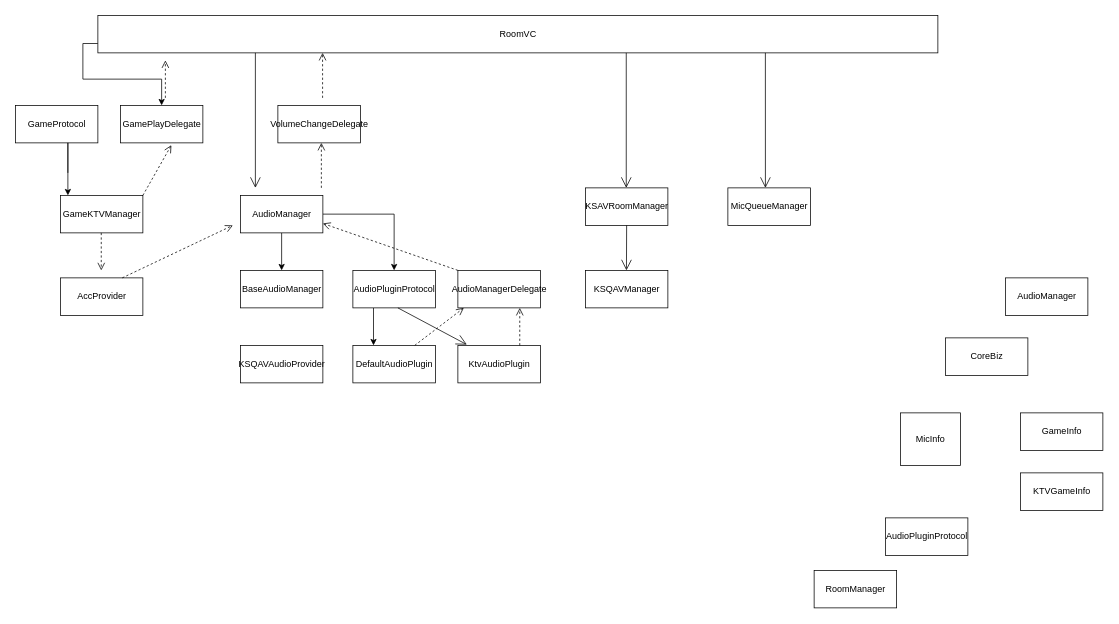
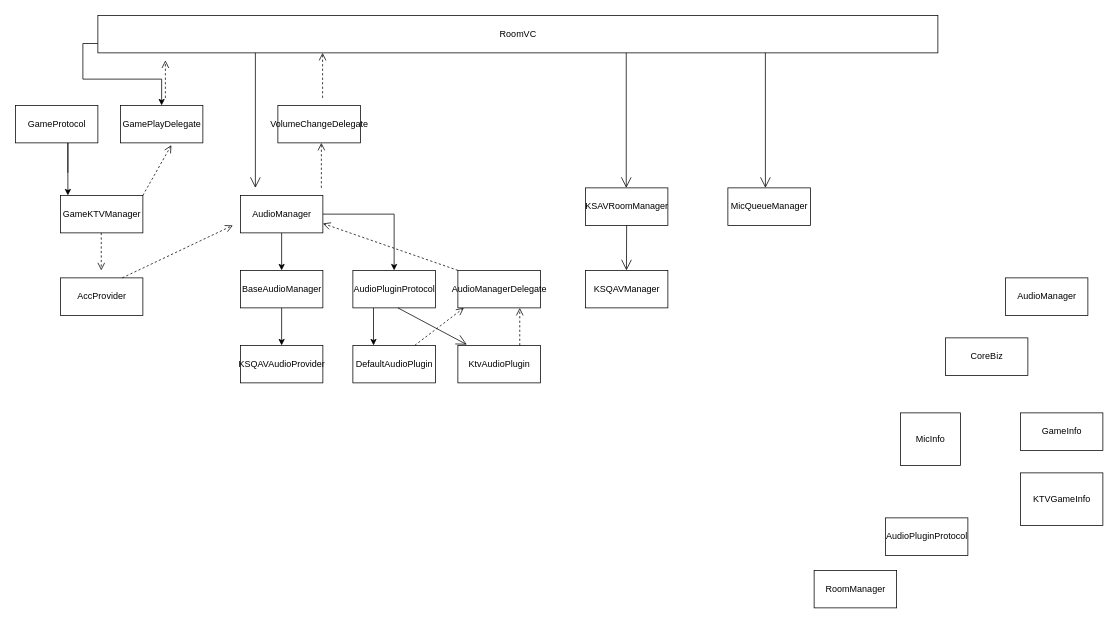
  <mxCell id="0" />
  <mxCell id="1" parent="0" />
  <mxCell id="2" value="RoomManager" style="html=1;" vertex="1" parent="1"><mxGeometry x="1085" y="760" width="110" height="50" as="geometry" /></mxCell>
  <mxCell id="3" value="MicQueueManager" style="html=1;" vertex="1" parent="1"><mxGeometry x="970" y="250" width="110" height="50" as="geometry" /></mxCell>
  <mxCell id="4" value="AudioManager" style="html=1;" vertex="1" parent="1"><mxGeometry x="1340" y="370" width="110" height="50" as="geometry" /></mxCell>
  <mxCell id="5" value="CoreBiz" style="html=1;" vertex="1" parent="1"><mxGeometry x="1260" y="450" width="110" height="50" as="geometry" /></mxCell>
  <mxCell id="6" value="MicInfo" style="html=1;" vertex="1" parent="1"><mxGeometry x="1200" y="550" width="80" height="70" as="geometry" /></mxCell>
  <mxCell id="7" value="GameInfo" style="html=1;" vertex="1" parent="1"><mxGeometry x="1360" y="550" width="110" height="50" as="geometry" /></mxCell>
- <mxCell id="8" value="KTVGameInfo" style="html=1;" vertex="1" parent="1"><mxGeometry x="1360" y="630" width="110" height="50" as="geometry" /></mxCell>
+ <mxCell id="8" value="KTVGameInfo" style="html=1;" vertex="1" parent="1"><mxGeometry x="1360" y="630" width="110" height="70" as="geometry" /></mxCell>
  <mxCell id="9" value="GameProtocol" style="html=1;" vertex="1" parent="1"><mxGeometry x="20" y="140" width="110" height="50" as="geometry" /></mxCell>
  <mxCell id="10" value="AudioPluginProtocol" style="html=1;" vertex="1" parent="1"><mxGeometry x="1180" y="690" width="110" height="50" as="geometry" /></mxCell>
  <mxCell id="11" style="edgeStyle=orthogonalEdgeStyle;rounded=0;orthogonalLoop=1;jettySize=auto;html=1;exitX=0.25;exitY=1;exitDx=0;exitDy=0;entryX=0.25;entryY=0;entryDx=0;entryDy=0;" edge="1" parent="1" source="12" target="30"><mxGeometry relative="1" as="geometry" /></mxCell>
  <mxCell id="12" value="AudioPluginProtocol" style="html=1;" vertex="1" parent="1"><mxGeometry x="470" y="360" width="110" height="50" as="geometry" /></mxCell>
  <mxCell id="13" value="GameKTVManager" style="html=1;" vertex="1" parent="1"><mxGeometry x="80" y="260" width="110" height="50" as="geometry" /></mxCell>
  <mxCell id="14" value="GamePlayDelegate" style="html=1;" vertex="1" parent="1"><mxGeometry x="160" y="140" width="110" height="50" as="geometry" /></mxCell>
  <mxCell id="15" style="edgeStyle=orthogonalEdgeStyle;rounded=0;orthogonalLoop=1;jettySize=auto;html=1;exitX=0;exitY=0.75;exitDx=0;exitDy=0;" edge="1" parent="1" source="16" target="14"><mxGeometry relative="1" as="geometry" /></mxCell>
  <mxCell id="16" value="RoomVC" style="html=1;" vertex="1" parent="1"><mxGeometry x="130" y="20" width="1120" height="50" as="geometry" /></mxCell>
  <mxCell id="17" style="edgeStyle=orthogonalEdgeStyle;rounded=0;orthogonalLoop=1;jettySize=auto;html=1;exitX=0.5;exitY=1;exitDx=0;exitDy=0;entryX=0.5;entryY=0;entryDx=0;entryDy=0;" edge="1" parent="1" source="19" target="26"><mxGeometry relative="1" as="geometry" /></mxCell>
  <mxCell id="18" style="edgeStyle=orthogonalEdgeStyle;rounded=0;orthogonalLoop=1;jettySize=auto;html=1;exitX=1;exitY=0.5;exitDx=0;exitDy=0;" edge="1" parent="1" source="19" target="12"><mxGeometry relative="1" as="geometry" /></mxCell>
  <mxCell id="19" value="AudioManager" style="html=1;" vertex="1" parent="1"><mxGeometry x="320" y="260" width="110" height="50" as="geometry" /></mxCell>
  <mxCell id="20" value="KSAVRoomManager" style="html=1;" vertex="1" parent="1"><mxGeometry x="780" y="250" width="110" height="50" as="geometry" /></mxCell>
  <mxCell id="21" value="VolumeChangeDelegate" style="html=1;" vertex="1" parent="1"><mxGeometry x="370" y="140" width="110" height="50" as="geometry" /></mxCell>
  <mxCell id="22" value="" style="html=1;verticalAlign=bottom;endArrow=open;dashed=1;endSize=8;" edge="1" parent="1"><mxGeometry y="50" relative="1" as="geometry"><mxPoint x="220" y="130" as="sourcePoint" /><mxPoint x="220" y="80" as="targetPoint" /><mxPoint as="offset" /></mxGeometry></mxCell>
  <mxCell id="23" value="" style="html=1;verticalAlign=bottom;endArrow=open;dashed=1;endSize=8;exitX=1;exitY=0;exitDx=0;exitDy=0;entryX=0.618;entryY=1.06;entryDx=0;entryDy=0;entryPerimeter=0;" edge="1" parent="1" source="13" target="14"><mxGeometry y="50" relative="1" as="geometry"><mxPoint x="324.5" y="250" as="sourcePoint" /><mxPoint x="324.5" y="200" as="targetPoint" /><mxPoint as="offset" /></mxGeometry></mxCell>
  <mxCell id="24" style="edgeStyle=orthogonalEdgeStyle;rounded=0;orthogonalLoop=1;jettySize=auto;html=1;" edge="1" parent="1"><mxGeometry relative="1" as="geometry"><mxPoint x="90" y="230" as="sourcePoint" /><mxPoint x="90" y="260" as="targetPoint" /><Array as="points"><mxPoint x="90" y="190" /><mxPoint x="90" y="190" /></Array></mxGeometry></mxCell>
+ <mxCell id="25" style="edgeStyle=orthogonalEdgeStyle;rounded=0;orthogonalLoop=1;jettySize=auto;html=1;exitX=0.5;exitY=1;exitDx=0;exitDy=0;entryX=0.5;entryY=0;entryDx=0;entryDy=0;" edge="1" parent="1" source="26" target="29"><mxGeometry relative="1" as="geometry" /></mxCell>
  <mxCell id="26" value="BaseAudioManager" style="html=1;" vertex="1" parent="1"><mxGeometry x="320" y="360" width="110" height="50" as="geometry" /></mxCell>
  <mxCell id="27" value="" style="html=1;verticalAlign=bottom;endArrow=open;dashed=1;endSize=8;entryX=0.618;entryY=1.06;entryDx=0;entryDy=0;entryPerimeter=0;" edge="1" parent="1"><mxGeometry y="50" relative="1" as="geometry"><mxPoint x="428" y="250" as="sourcePoint" /><mxPoint x="427.98" y="190" as="targetPoint" /><mxPoint as="offset" /></mxGeometry></mxCell>
  <mxCell id="28" value="" style="html=1;verticalAlign=bottom;endArrow=open;dashed=1;endSize=8;entryX=0.618;entryY=1.06;entryDx=0;entryDy=0;entryPerimeter=0;" edge="1" parent="1"><mxGeometry y="50" relative="1" as="geometry"><mxPoint x="429.62" y="130" as="sourcePoint" /><mxPoint x="429.6" y="70" as="targetPoint" /><mxPoint as="offset" /></mxGeometry></mxCell>
  <mxCell id="29" value="KSQAVAudioProvider" style="html=1;" vertex="1" parent="1"><mxGeometry x="320" y="460" width="110" height="50" as="geometry" /></mxCell>
  <mxCell id="30" value="DefaultAudioPlugin" style="html=1;" vertex="1" parent="1"><mxGeometry x="470" y="460" width="110" height="50" as="geometry" /></mxCell>
  <mxCell id="31" value="KtvAudioPlugin" style="html=1;" vertex="1" parent="1"><mxGeometry x="610" y="460" width="110" height="50" as="geometry" /></mxCell>
  <mxCell id="32" value="AudioManagerDelegate" style="html=1;" vertex="1" parent="1"><mxGeometry x="610" y="360" width="110" height="50" as="geometry" /></mxCell>
  <mxCell id="33" value="" style="html=1;verticalAlign=bottom;endArrow=open;dashed=1;endSize=8;exitX=0.75;exitY=0;exitDx=0;exitDy=0;entryX=0.618;entryY=1.06;entryDx=0;entryDy=0;entryPerimeter=0;" edge="1" parent="1" source="30"><mxGeometry y="50" relative="1" as="geometry"><mxPoint x="580" y="477" as="sourcePoint" /><mxPoint x="617.98" y="410" as="targetPoint" /><mxPoint as="offset" /></mxGeometry></mxCell>
  <mxCell id="34" value="" style="html=1;verticalAlign=bottom;endArrow=open;dashed=1;endSize=8;exitX=0.75;exitY=0;exitDx=0;exitDy=0;entryX=0.75;entryY=1;entryDx=0;entryDy=0;" edge="1" parent="1" source="31" target="32"><mxGeometry y="50" relative="1" as="geometry"><mxPoint x="650" y="460" as="sourcePoint" /><mxPoint x="715.48" y="410" as="targetPoint" /><mxPoint as="offset" /></mxGeometry></mxCell>
  <mxCell id="35" value="" style="html=1;verticalAlign=bottom;endArrow=open;dashed=1;endSize=8;exitX=0;exitY=0;exitDx=0;exitDy=0;entryX=1;entryY=0.75;entryDx=0;entryDy=0;" edge="1" parent="1" source="32" target="19"><mxGeometry y="50" relative="1" as="geometry"><mxPoint x="600" y="350" as="sourcePoint" /><mxPoint x="600" y="300" as="targetPoint" /><mxPoint as="offset" /></mxGeometry></mxCell>
  <mxCell id="36" value="" style="endArrow=open;endFill=1;endSize=12;html=1;entryX=0.109;entryY=-0.02;entryDx=0;entryDy=0;entryPerimeter=0;" edge="1" parent="1" target="31"><mxGeometry width="160" relative="1" as="geometry"><mxPoint x="530" y="410" as="sourcePoint" /><mxPoint x="620" y="470" as="targetPoint" /></mxGeometry></mxCell>
  <mxCell id="37" value="" style="endArrow=open;endFill=1;endSize=12;html=1;" edge="1" parent="1"><mxGeometry width="160" relative="1" as="geometry"><mxPoint x="340" y="70" as="sourcePoint" /><mxPoint x="340" y="250" as="targetPoint" /></mxGeometry></mxCell>
  <mxCell id="38" value="" style="endArrow=open;endFill=1;endSize=12;html=1;" edge="1" parent="1"><mxGeometry width="160" relative="1" as="geometry"><mxPoint x="834.5" y="70" as="sourcePoint" /><mxPoint x="834.5" y="250" as="targetPoint" /></mxGeometry></mxCell>
  <mxCell id="39" value="" style="endArrow=open;endFill=1;endSize=12;html=1;entryX=0.455;entryY=0;entryDx=0;entryDy=0;entryPerimeter=0;" edge="1" parent="1" target="3"><mxGeometry width="160" relative="1" as="geometry"><mxPoint x="1020" y="70" as="sourcePoint" /><mxPoint x="1020" y="235" as="targetPoint" /></mxGeometry></mxCell>
  <mxCell id="40" value="KSQAVManager" style="html=1;" vertex="1" parent="1"><mxGeometry x="780" y="360" width="110" height="50" as="geometry" /></mxCell>
  <mxCell id="41" value="" style="endArrow=open;endFill=1;endSize=12;html=1;" edge="1" parent="1"><mxGeometry width="160" relative="1" as="geometry"><mxPoint x="835.01" y="300" as="sourcePoint" /><mxPoint x="834.76" y="360" as="targetPoint" /></mxGeometry></mxCell>
  <mxCell id="42" value="AccProvider" style="html=1;" vertex="1" parent="1"><mxGeometry x="80" y="370" width="110" height="50" as="geometry" /></mxCell>
  <mxCell id="43" value="" style="html=1;verticalAlign=bottom;endArrow=open;dashed=1;endSize=8;entryX=0.618;entryY=1.06;entryDx=0;entryDy=0;entryPerimeter=0;" edge="1" parent="1"><mxGeometry y="50" relative="1" as="geometry"><mxPoint x="134.5" y="310" as="sourcePoint" /><mxPoint x="134.5" y="360" as="targetPoint" /><mxPoint as="offset" /></mxGeometry></mxCell>
  <mxCell id="44" value="" style="html=1;verticalAlign=bottom;endArrow=open;dashed=1;endSize=8;exitX=0.75;exitY=0;exitDx=0;exitDy=0;" edge="1" parent="1" source="42"><mxGeometry y="50" relative="1" as="geometry"><mxPoint x="220" y="330" as="sourcePoint" /><mxPoint x="310" y="300" as="targetPoint" /><mxPoint as="offset" /></mxGeometry></mxCell>
